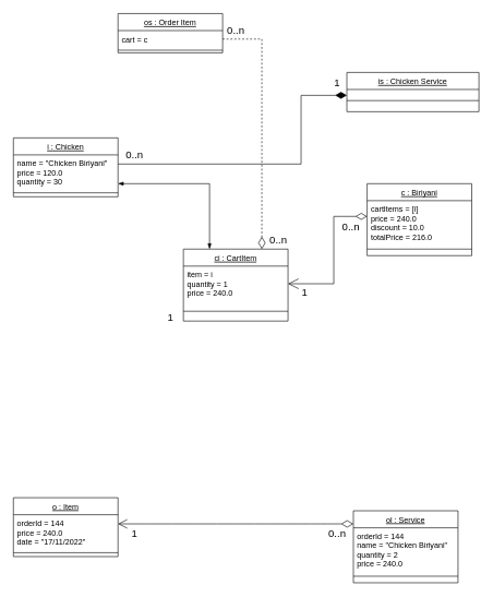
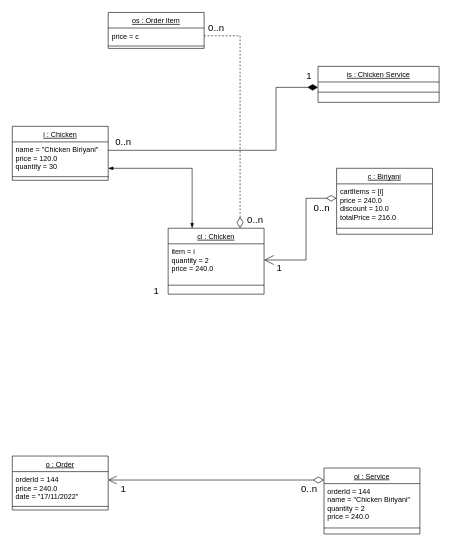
  <mxCell id="0" />
  <mxCell id="1" parent="0" />
  <mxCell id="2" value="os : Order Item" style="swimlane;fontStyle=4;align=center;verticalAlign=top;childLayout=stackLayout;horizontal=1;startSize=26;horizontalStack=0;resizeParent=1;resizeLast=0;collapsible=1;marginBottom=0;rounded=0;shadow=0;strokeWidth=1;" parent="1" vertex="1"><mxGeometry x="180" y="20" width="160" height="60" as="geometry"><mxRectangle x="220" y="120" width="160" height="26" as="alternateBounds" /></mxGeometry></mxCell>
- <mxCell id="3" value="cart = c" style="text;align=left;verticalAlign=top;spacingLeft=4;spacingRight=4;overflow=hidden;rotatable=0;points=[[0,0.5],[1,0.5]];portConstraint=eastwest;" parent="2" vertex="1"><mxGeometry y="26" width="160" height="26" as="geometry" /></mxCell>
+ <mxCell id="3" value="price = c" style="text;align=left;verticalAlign=top;spacingLeft=4;spacingRight=4;overflow=hidden;rotatable=0;points=[[0,0.5],[1,0.5]];portConstraint=eastwest;" parent="2" vertex="1"><mxGeometry y="26" width="160" height="26" as="geometry" /></mxCell>
  <mxCell id="4" value="" style="line;html=1;strokeWidth=1;align=left;verticalAlign=middle;spacingTop=-1;spacingLeft=3;spacingRight=3;rotatable=0;labelPosition=right;points=[];portConstraint=eastwest;" parent="2" vertex="1"><mxGeometry y="52" width="160" height="8" as="geometry" /></mxCell>
  <mxCell id="5" value="is : Chicken Service" style="swimlane;fontStyle=4;align=center;verticalAlign=top;childLayout=stackLayout;horizontal=1;startSize=26;horizontalStack=0;resizeParent=1;resizeLast=0;collapsible=1;marginBottom=0;rounded=0;shadow=0;strokeWidth=1;" parent="1" vertex="1"><mxGeometry x="530" y="110" width="202" height="60" as="geometry"><mxRectangle x="550" y="140" width="160" height="26" as="alternateBounds" /></mxGeometry></mxCell>
  <mxCell id="6" value="" style="line;html=1;strokeWidth=1;align=left;verticalAlign=middle;spacingTop=-1;spacingLeft=3;spacingRight=3;rotatable=0;labelPosition=right;points=[];portConstraint=eastwest;" parent="5" vertex="1"><mxGeometry y="26" width="202" height="34" as="geometry" /></mxCell>
  <mxCell id="7" value="c : Biriyani" style="swimlane;fontStyle=4;align=center;verticalAlign=top;childLayout=stackLayout;horizontal=1;startSize=26;horizontalStack=0;resizeParent=1;resizeLast=0;collapsible=1;marginBottom=0;rounded=0;shadow=0;strokeWidth=1;" parent="1" vertex="1"><mxGeometry x="561" y="280" width="160" height="110" as="geometry"><mxRectangle x="220" y="120" width="160" height="26" as="alternateBounds" /></mxGeometry></mxCell>
  <mxCell id="8" value="cartItems = [i]&#10;price = 240.0&#10;discount = 10.0&#10;totalPrice = 216.0" style="text;align=left;verticalAlign=top;spacingLeft=4;spacingRight=4;overflow=hidden;rotatable=0;points=[[0,0.5],[1,0.5]];portConstraint=eastwest;" parent="7" vertex="1"><mxGeometry y="26" width="160" height="64" as="geometry" /></mxCell>
  <mxCell id="9" value="" style="line;html=1;strokeWidth=1;align=left;verticalAlign=middle;spacingTop=-1;spacingLeft=3;spacingRight=3;rotatable=0;labelPosition=right;points=[];portConstraint=eastwest;" parent="7" vertex="1"><mxGeometry y="90" width="160" height="20" as="geometry" /></mxCell>
- <mxCell id="10" value="ci : CartItem" style="swimlane;fontStyle=4;align=center;verticalAlign=top;childLayout=stackLayout;horizontal=1;startSize=26;horizontalStack=0;resizeParent=1;resizeLast=0;collapsible=1;marginBottom=0;rounded=0;shadow=0;strokeWidth=1;" parent="1" vertex="1"><mxGeometry x="280" y="380" width="160" height="110" as="geometry"><mxRectangle x="220" y="120" width="160" height="26" as="alternateBounds" /></mxGeometry></mxCell>
- <mxCell id="11" value="item = i&#10;quantity = 1&#10;price = 240.0" style="text;align=left;verticalAlign=top;spacingLeft=4;spacingRight=4;overflow=hidden;rotatable=0;points=[[0,0.5],[1,0.5]];portConstraint=eastwest;" parent="10" vertex="1"><mxGeometry y="26" width="160" height="54" as="geometry" /></mxCell>
+ <mxCell id="10" value="ci : Chicken" style="swimlane;fontStyle=4;align=center;verticalAlign=top;childLayout=stackLayout;horizontal=1;startSize=26;horizontalStack=0;resizeParent=1;resizeLast=0;collapsible=1;marginBottom=0;rounded=0;shadow=0;strokeWidth=1;" parent="1" vertex="1"><mxGeometry x="280" y="380" width="160" height="110" as="geometry"><mxRectangle x="220" y="120" width="160" height="26" as="alternateBounds" /></mxGeometry></mxCell>
+ <mxCell id="11" value="item = i&#10;quantity = 2&#10;price = 240.0" style="text;align=left;verticalAlign=top;spacingLeft=4;spacingRight=4;overflow=hidden;rotatable=0;points=[[0,0.5],[1,0.5]];portConstraint=eastwest;" parent="10" vertex="1"><mxGeometry y="26" width="160" height="54" as="geometry" /></mxCell>
  <mxCell id="12" value="" style="line;html=1;strokeWidth=1;align=left;verticalAlign=middle;spacingTop=-1;spacingLeft=3;spacingRight=3;rotatable=0;labelPosition=right;points=[];portConstraint=eastwest;" parent="10" vertex="1"><mxGeometry y="80" width="160" height="30" as="geometry" /></mxCell>
  <mxCell id="13" value="i : Chicken" style="swimlane;fontStyle=4;align=center;verticalAlign=top;childLayout=stackLayout;horizontal=1;startSize=26;horizontalStack=0;resizeParent=1;resizeLast=0;collapsible=1;marginBottom=0;rounded=0;shadow=0;strokeWidth=1;" parent="1" vertex="1"><mxGeometry y="210" width="160" height="90" as="geometry" x="20"><mxRectangle x="220" y="120" width="160" height="26" as="alternateBounds" /></mxGeometry></mxCell>
  <mxCell id="14" value="name = &quot;Chicken Biriyani&quot;&#10;price = 120.0&#10;quantity = 30" style="text;align=left;verticalAlign=top;spacingLeft=4;spacingRight=4;overflow=hidden;rotatable=0;points=[[0,0.5],[1,0.5]];portConstraint=eastwest;" parent="13" vertex="1"><mxGeometry y="26" width="160" height="54" as="geometry" /></mxCell>
  <mxCell id="15" value="" style="line;html=1;strokeWidth=1;align=left;verticalAlign=middle;spacingTop=-1;spacingLeft=3;spacingRight=3;rotatable=0;labelPosition=right;points=[];portConstraint=eastwest;" parent="13" vertex="1"><mxGeometry y="80" width="160" height="8" as="geometry" /></mxCell>
  <mxCell id="16" value="ol : Service" style="swimlane;fontStyle=4;align=center;verticalAlign=top;childLayout=stackLayout;horizontal=1;startSize=26;horizontalStack=0;resizeParent=1;resizeLast=0;collapsible=1;marginBottom=0;rounded=0;shadow=0;strokeWidth=1;" parent="1" vertex="1"><mxGeometry x="540" y="780" width="160" height="110" as="geometry"><mxRectangle x="220" y="120" width="160" height="26" as="alternateBounds" /></mxGeometry></mxCell>
  <mxCell id="17" value="orderId = 144&#10;name = &quot;Chicken Biriyani&quot;&#10;quantity = 2&#10;price = 240.0" style="text;align=left;verticalAlign=top;spacingLeft=4;spacingRight=4;overflow=hidden;rotatable=0;points=[[0,0.5],[1,0.5]];portConstraint=eastwest;" parent="16" vertex="1"><mxGeometry y="26" width="160" height="64" as="geometry" /></mxCell>
  <mxCell id="18" value="" style="line;html=1;strokeWidth=1;align=left;verticalAlign=middle;spacingTop=-1;spacingLeft=3;spacingRight=3;rotatable=0;labelPosition=right;points=[];portConstraint=eastwest;" parent="16" vertex="1"><mxGeometry y="90" width="160" height="20" as="geometry" /></mxCell>
- <mxCell id="19" value="o : Item" style="swimlane;fontStyle=4;align=center;verticalAlign=top;childLayout=stackLayout;horizontal=1;startSize=26;horizontalStack=0;resizeParent=1;resizeLast=0;collapsible=1;marginBottom=0;rounded=0;shadow=0;strokeWidth=1;" parent="1" vertex="1"><mxGeometry y="760" width="160" height="90" as="geometry" x="20"><mxRectangle x="220" y="120" width="160" height="26" as="alternateBounds" /></mxGeometry></mxCell>
+ <mxCell id="19" value="o : Order" style="swimlane;fontStyle=4;align=center;verticalAlign=top;childLayout=stackLayout;horizontal=1;startSize=26;horizontalStack=0;resizeParent=1;resizeLast=0;collapsible=1;marginBottom=0;rounded=0;shadow=0;strokeWidth=1;" parent="1" vertex="1"><mxGeometry y="760" width="160" height="90" as="geometry" x="20"><mxRectangle x="220" y="120" width="160" height="26" as="alternateBounds" /></mxGeometry></mxCell>
  <mxCell id="20" value="orderId = 144&#10;price = 240.0&#10;date = &quot;17/11/2022&quot;" style="text;align=left;verticalAlign=top;spacingLeft=4;spacingRight=4;overflow=hidden;rotatable=0;points=[[0,0.5],[1,0.5]];portConstraint=eastwest;" parent="19" vertex="1"><mxGeometry y="26" width="160" height="54" as="geometry" /></mxCell>
  <mxCell id="21" value="" style="line;html=1;strokeWidth=1;align=left;verticalAlign=middle;spacingTop=-1;spacingLeft=3;spacingRight=3;rotatable=0;labelPosition=right;points=[];portConstraint=eastwest;" parent="19" vertex="1"><mxGeometry y="80" width="160" height="8" as="geometry" /></mxCell>
  <mxCell id="22" style="edgeStyle=none;curved=1;rounded=0;orthogonalLoop=1;jettySize=auto;html=1;fontSize=12;endArrow=open;startSize=16;endSize=12;sourcePerimeterSpacing=8;targetPerimeterSpacing=8;startArrow=diamondThin;startFill=0;" parent="1" edge="1"><mxGeometry relative="1" as="geometry"><mxPoint x="540" y="800" as="sourcePoint" /><mxPoint x="180" y="800" as="targetPoint" /></mxGeometry></mxCell>
  <mxCell id="23" value="" style="edgeStyle=none;orthogonalLoop=1;jettySize=auto;html=1;rounded=0;fontSize=12;startArrow=blockThin;startFill=1;endArrow=blockThin;endFill=1;sourcePerimeterSpacing=8;targetPerimeterSpacing=8;entryX=0.25;entryY=0;entryDx=0;entryDy=0;" parent="1" target="10" edge="1"><mxGeometry width="140" relative="1" as="geometry"><mxPoint x="180" y="280" as="sourcePoint" /><mxPoint x="320" y="280" as="targetPoint" /><Array as="points"><mxPoint x="320" y="280" /></Array></mxGeometry></mxCell>
  <mxCell id="24" style="edgeStyle=none;rounded=0;orthogonalLoop=1;jettySize=auto;html=1;fontSize=12;endArrow=open;startSize=15;endSize=14;sourcePerimeterSpacing=8;targetPerimeterSpacing=8;startArrow=diamondThin;startFill=0;entryX=1;entryY=0.5;entryDx=0;entryDy=0;" parent="1" target="11" edge="1"><mxGeometry relative="1" as="geometry"><mxPoint x="561" y="330" as="sourcePoint" /><mxPoint x="201" y="330" as="targetPoint" /><Array as="points"><mxPoint x="510" y="330" /><mxPoint x="510" y="433" /></Array></mxGeometry></mxCell>
  <mxCell id="25" style="edgeStyle=none;rounded=0;orthogonalLoop=1;jettySize=auto;html=1;entryX=0;entryY=0.5;entryDx=0;entryDy=0;fontSize=12;startArrow=none;startFill=0;endArrow=diamondThin;endFill=1;sourcePerimeterSpacing=8;targetPerimeterSpacing=8;endSize=15;" parent="1" edge="1"><mxGeometry relative="1" as="geometry"><mxPoint x="180" y="250" as="sourcePoint" /><Array as="points"><mxPoint x="460" y="250" /><mxPoint x="460" y="145" /></Array><mxPoint x="530" y="145" as="targetPoint" /></mxGeometry></mxCell>
  <mxCell id="26" style="edgeStyle=none;rounded=0;orthogonalLoop=1;jettySize=auto;html=1;exitX=1;exitY=0.5;exitDx=0;exitDy=0;entryX=0.75;entryY=0;entryDx=0;entryDy=0;fontSize=12;startArrow=none;startFill=0;endArrow=diamondThin;endFill=0;sourcePerimeterSpacing=8;targetPerimeterSpacing=8;endSize=16;dashed=1;" parent="1" source="3" target="10" edge="1"><mxGeometry relative="1" as="geometry"><Array as="points"><mxPoint x="400" y="59" /></Array></mxGeometry></mxCell>
  <mxCell id="27" value="1" style="text;html=1;align=center;verticalAlign=middle;resizable=0;points=[];autosize=1;strokeColor=none;fillColor=none;fontSize=16;" parent="1" vertex="1"><mxGeometry x="500" y="110" width="30" height="30" as="geometry" /></mxCell>
  <mxCell id="28" value="0..n" style="text;html=1;align=center;verticalAlign=middle;resizable=0;points=[];autosize=1;strokeColor=none;fillColor=none;fontSize=16;" parent="1" vertex="1"><mxGeometry x="335" y="30" width="50" height="30" as="geometry" /></mxCell>
  <mxCell id="29" value="0..n" style="text;html=1;align=center;verticalAlign=middle;resizable=0;points=[];autosize=1;strokeColor=none;fillColor=none;fontSize=16;" parent="1" vertex="1"><mxGeometry x="180" y="220" width="50" height="30" as="geometry" /></mxCell>
  <mxCell id="30" value="0..n" style="text;html=1;align=center;verticalAlign=middle;resizable=0;points=[];autosize=1;strokeColor=none;fillColor=none;fontSize=16;" parent="1" vertex="1"><mxGeometry x="400" y="350" width="50" height="30" as="geometry" /></mxCell>
  <mxCell id="31" value="0..n" style="text;html=1;align=center;verticalAlign=middle;resizable=0;points=[];autosize=1;strokeColor=none;fillColor=none;fontSize=16;" parent="1" vertex="1"><mxGeometry x="511" y="330" width="50" height="30" as="geometry" /></mxCell>
  <mxCell id="32" value="0..n" style="text;html=1;align=center;verticalAlign=middle;resizable=0;points=[];autosize=1;strokeColor=none;fillColor=none;fontSize=16;" parent="1" vertex="1"><mxGeometry x="490" y="800" width="50" height="30" as="geometry" /></mxCell>
  <mxCell id="33" value="1" style="text;html=1;align=center;verticalAlign=middle;resizable=0;points=[];autosize=1;strokeColor=none;fillColor=none;fontSize=16;" parent="1" vertex="1"><mxGeometry x="450" y="430" width="30" height="30" as="geometry" /></mxCell>
  <mxCell id="34" value="1" style="text;html=1;align=center;verticalAlign=middle;resizable=0;points=[];autosize=1;strokeColor=none;fillColor=none;fontSize=16;" parent="1" vertex="1"><mxGeometry x="190" y="800" width="30" height="30" as="geometry" /></mxCell>
  <mxCell id="35" value="1" style="text;html=1;align=center;verticalAlign=middle;resizable=0;points=[];autosize=1;strokeColor=none;fillColor=none;fontSize=16;" parent="1" vertex="1"><mxGeometry x="245" y="470" width="30" height="30" as="geometry" /></mxCell>
